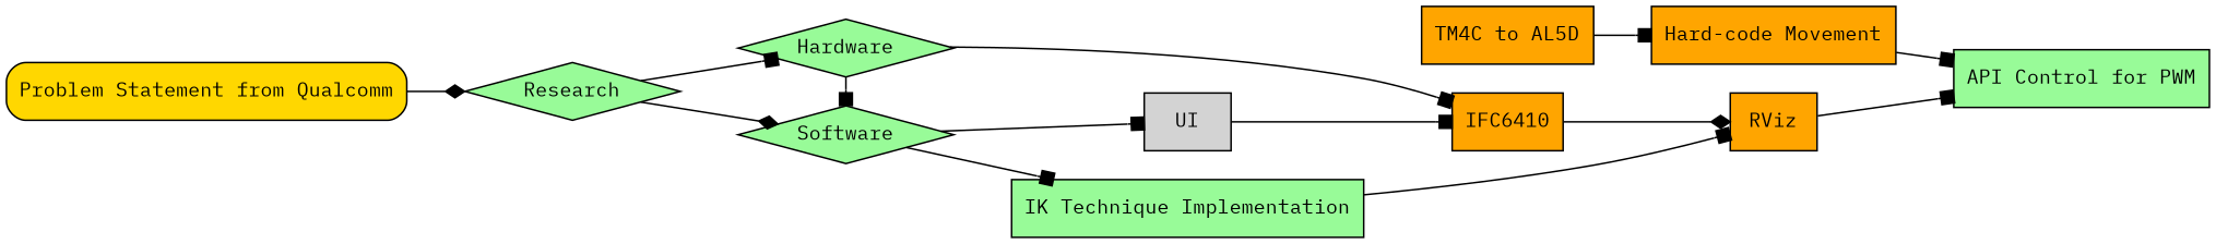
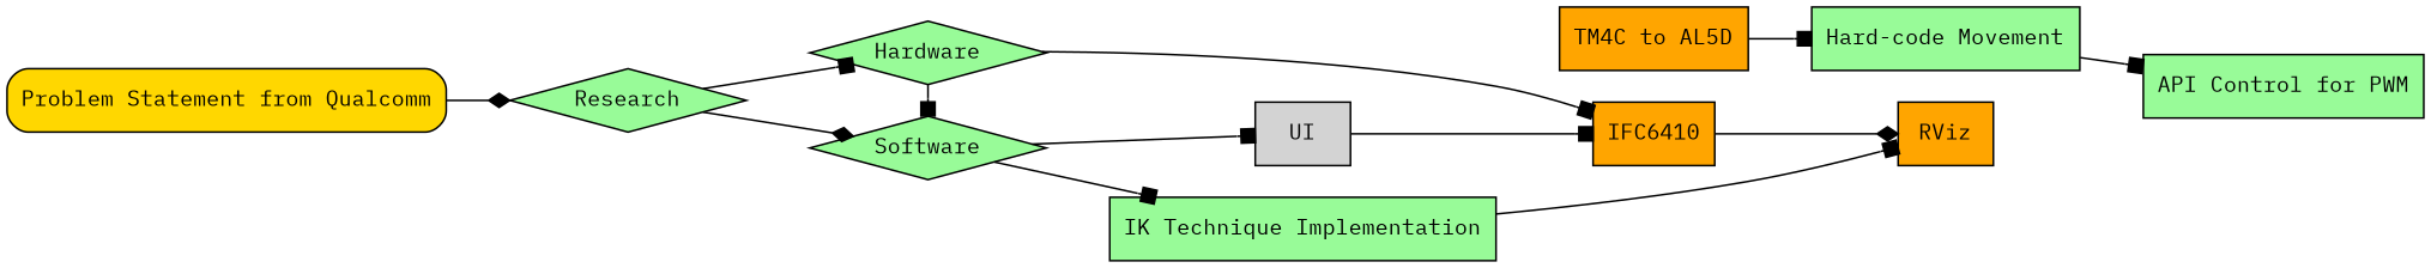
  digraph {
    concentrate=true
    fontname="IBM Plex Mono"
    rankdir=LR
    node [fillcolor=palegreen fontname="IBM Plex Mono" fontsize=12 shape=box style=filled]
    edge [arrowhead=box fontname="IBM Plex Mono"]
    n1 [label=Hardware shape=diamond]
    n2 [label=Software shape=diamond]
    n3 [fillcolor=orange label=IFC6410]
    n4 [fillcolor=lightgrey label=UI]
    n5 [label="IK Technique Implementation"]
    n6 [label=Research shape=diamond]
    n7 [fillcolor=orange label="TM4C to AL5D"]
-   n8 [fillcolor=orange label="Hard-code Movement"]
+   n8 [label="Hard-code Movement"]
    n9 [fillcolor=orange label=RViz]
    n10 [fillcolor=gold label="Problem Statement from Qualcomm" style="rounded,filled"]
    n11 [label="API Control for PWM"]
    subgraph sub_1 {
      rank=same
      n1
      n2
    }
    n1 -> n2
    n1 -> n3
    n2 -> n4
    n2 -> n5
    n3 -> n9 [arrowhead=diamond]
    n4 -> n3
    n5 -> n9
    n6 -> n1
    n6 -> n2 [arrowhead=diamond]
    n7 -> n8
    n8 -> n11
-   n9 -> n11
    n10 -> n6 [arrowhead=diamond]
  }
